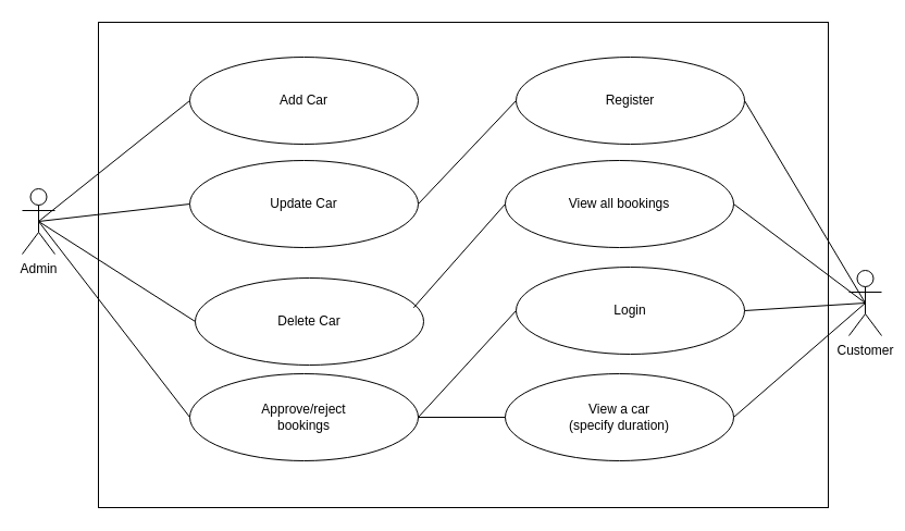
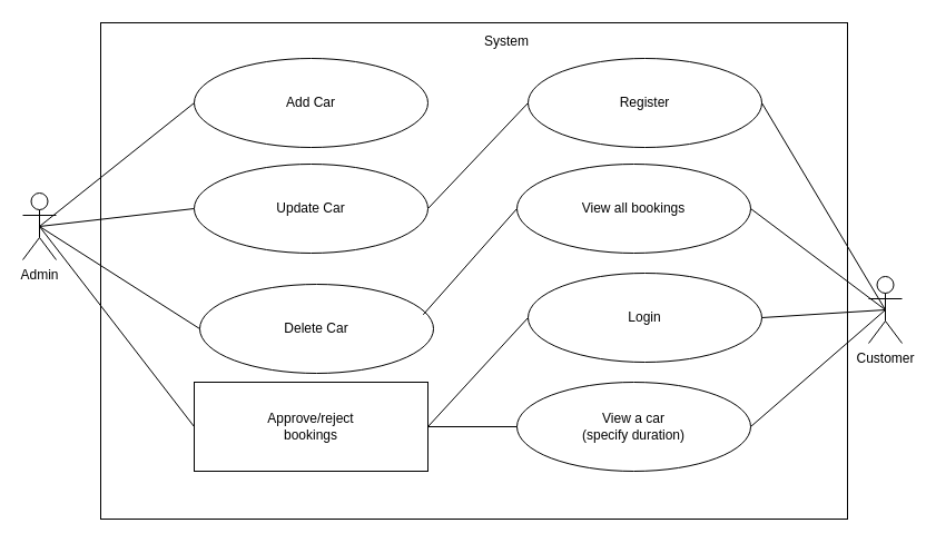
  <mxCell id="0" />
  <mxCell id="1" parent="0" />
  <mxCell id="2" value="&lt;div&gt;Add Car&lt;/div&gt;" style="ellipse;whiteSpace=wrap;html=1;" vertex="1" parent="1"><mxGeometry x="174" y="52" width="210" height="80" as="geometry" /></mxCell>
  <mxCell id="3" value="Delete Car" style="ellipse;whiteSpace=wrap;html=1;" vertex="1" parent="1"><mxGeometry x="179" y="255" width="210" height="80" as="geometry" /></mxCell>
- <mxCell id="4" value="Approve/reject&lt;div&gt;bookings&lt;/div&gt;" style="ellipse;whiteSpace=wrap;html=1;" vertex="1" parent="1"><mxGeometry x="174" y="343" width="210" height="80" as="geometry" /></mxCell>
+ <mxCell id="4" value="Approve/reject&lt;div&gt;bookings&lt;/div&gt;" style="whiteSpace=wrap;html=1;rounded=0;" vertex="1" parent="1"><mxGeometry x="174" y="343" width="210" height="80" as="geometry" /></mxCell>
  <mxCell id="5" value="Register" style="ellipse;whiteSpace=wrap;html=1;" vertex="1" parent="1"><mxGeometry x="474" y="52" width="210" height="80" as="geometry" /></mxCell>
  <mxCell id="6" value="View all bookings" style="ellipse;whiteSpace=wrap;html=1;" vertex="1" parent="1"><mxGeometry x="464" y="147" width="210" height="80" as="geometry" /></mxCell>
  <mxCell id="7" value="Login" style="ellipse;whiteSpace=wrap;html=1;" vertex="1" parent="1"><mxGeometry x="474" y="245" width="210" height="80" as="geometry" /></mxCell>
  <mxCell id="8" value="View a car&lt;div&gt;(specify duration)&lt;/div&gt;" style="ellipse;whiteSpace=wrap;html=1;" vertex="1" parent="1"><mxGeometry x="464" y="343" width="210" height="80" as="geometry" /></mxCell>
  <mxCell id="9" value="" style="endArrow=none;html=1;rounded=0;entryX=0;entryY=0.5;entryDx=0;entryDy=0;exitX=1;exitY=0.5;exitDx=0;exitDy=0;" edge="1" parent="1" source="25" target="5"><mxGeometry width="50" height="50" relative="1" as="geometry"><mxPoint x="430" y="192" as="sourcePoint" /><mxPoint x="480" y="142" as="targetPoint" /></mxGeometry></mxCell>
  <mxCell id="10" value="" style="endArrow=none;html=1;rounded=0;entryX=0;entryY=0.5;entryDx=0;entryDy=0;exitX=0.956;exitY=0.341;exitDx=0;exitDy=0;exitPerimeter=0;" edge="1" parent="1" source="3" target="6"><mxGeometry width="50" height="50" relative="1" as="geometry"><mxPoint x="425" y="302" as="sourcePoint" /><mxPoint x="510" y="182" as="targetPoint" /></mxGeometry></mxCell>
  <mxCell id="11" value="Admin" style="shape=umlActor;verticalLabelPosition=bottom;verticalAlign=top;html=1;outlineConnect=0;" vertex="1" parent="1"><mxGeometry x="20" y="173" width="30" height="60" as="geometry" /></mxCell>
  <mxCell id="12" value="" style="endArrow=none;html=1;rounded=0;exitX=1;exitY=0.5;exitDx=0;exitDy=0;entryX=0;entryY=0.5;entryDx=0;entryDy=0;" edge="1" parent="1" source="4" target="7"><mxGeometry width="50" height="50" relative="1" as="geometry"><mxPoint x="430" y="402" as="sourcePoint" /><mxPoint x="480" y="352" as="targetPoint" /></mxGeometry></mxCell>
  <mxCell id="13" value="" style="endArrow=none;html=1;rounded=0;exitX=1;exitY=0.5;exitDx=0;exitDy=0;entryX=0;entryY=0.5;entryDx=0;entryDy=0;" edge="1" parent="1" source="4" target="8"><mxGeometry width="50" height="50" relative="1" as="geometry"><mxPoint x="440" y="402" as="sourcePoint" /><mxPoint x="490" y="352" as="targetPoint" /></mxGeometry></mxCell>
+ <mxCell id="14" value="System" style="text;html=1;align=center;verticalAlign=middle;whiteSpace=wrap;rounded=0;" vertex="1" parent="1"><mxGeometry x="425" y="22" width="60" height="30" as="geometry" /></mxCell>
  <mxCell id="15" value="" style="endArrow=none;html=1;rounded=0;entryX=0;entryY=0.5;entryDx=0;entryDy=0;exitX=0.5;exitY=0.5;exitDx=0;exitDy=0;exitPerimeter=0;" edge="1" parent="1" source="11" target="2"><mxGeometry width="50" height="50" relative="1" as="geometry"><mxPoint x="90" y="162" as="sourcePoint" /><mxPoint x="217.79" y="81" as="targetPoint" /></mxGeometry></mxCell>
  <mxCell id="16" value="" style="endArrow=none;html=1;rounded=0;entryX=0.078;entryY=0.264;entryDx=0;entryDy=0;entryPerimeter=0;exitX=0.5;exitY=0.5;exitDx=0;exitDy=0;exitPerimeter=0;" edge="1" parent="1" source="25"><mxGeometry width="50" height="50" relative="1" as="geometry"><mxPoint x="73" y="142" as="sourcePoint" /><mxPoint x="216.02" y="177.76" as="targetPoint" /></mxGeometry></mxCell>
  <mxCell id="17" value="" style="endArrow=none;html=1;rounded=0;entryX=0;entryY=0.5;entryDx=0;entryDy=0;exitX=0.5;exitY=0.5;exitDx=0;exitDy=0;exitPerimeter=0;" edge="1" parent="1" source="11" target="3"><mxGeometry width="50" height="50" relative="1" as="geometry"><mxPoint x="95" y="162" as="sourcePoint" /><mxPoint x="217.2" y="281.01" as="targetPoint" /></mxGeometry></mxCell>
  <mxCell id="18" value="" style="endArrow=none;html=1;rounded=0;exitX=0.5;exitY=0.5;exitDx=0;exitDy=0;exitPerimeter=0;entryX=0;entryY=0.5;entryDx=0;entryDy=0;" edge="1" parent="1" source="11" target="4"><mxGeometry width="50" height="50" relative="1" as="geometry"><mxPoint x="64" y="233" as="sourcePoint" /><mxPoint x="216" y="385" as="targetPoint" /></mxGeometry></mxCell>
  <mxCell id="19" value="Customer" style="shape=umlActor;verticalLabelPosition=bottom;verticalAlign=top;html=1;outlineConnect=0;" vertex="1" parent="1"><mxGeometry x="780" y="248" width="30" height="60" as="geometry" /></mxCell>
  <mxCell id="20" value="" style="endArrow=none;html=1;rounded=0;entryX=0.5;entryY=0.5;entryDx=0;entryDy=0;entryPerimeter=0;exitX=1;exitY=0.5;exitDx=0;exitDy=0;" edge="1" parent="1" source="8" target="19"><mxGeometry width="50" height="50" relative="1" as="geometry"><mxPoint x="725.19" y="476.89" as="sourcePoint" /><mxPoint x="780" y="409" as="targetPoint" /></mxGeometry></mxCell>
  <mxCell id="21" value="" style="endArrow=none;html=1;rounded=0;entryX=0.5;entryY=0.5;entryDx=0;entryDy=0;entryPerimeter=0;exitX=1;exitY=0.5;exitDx=0;exitDy=0;" edge="1" parent="1" source="7" target="19"><mxGeometry width="50" height="50" relative="1" as="geometry"><mxPoint x="716" y="380" as="sourcePoint" /><mxPoint x="830" y="419" as="targetPoint" /></mxGeometry></mxCell>
  <mxCell id="22" value="" style="endArrow=none;html=1;rounded=0;entryX=1;entryY=0.5;entryDx=0;entryDy=0;exitX=0.5;exitY=0.5;exitDx=0;exitDy=0;exitPerimeter=0;" edge="1" parent="1" source="19" target="6"><mxGeometry width="50" height="50" relative="1" as="geometry"><mxPoint x="441" y="403" as="sourcePoint" /><mxPoint x="491" y="353" as="targetPoint" /></mxGeometry></mxCell>
  <mxCell id="23" value="" style="endArrow=none;html=1;rounded=0;entryX=1;entryY=0.5;entryDx=0;entryDy=0;exitX=0.5;exitY=0.5;exitDx=0;exitDy=0;exitPerimeter=0;" edge="1" parent="1" source="19" target="5"><mxGeometry width="50" height="50" relative="1" as="geometry"><mxPoint x="460" y="406" as="sourcePoint" /><mxPoint x="491" y="353" as="targetPoint" /></mxGeometry></mxCell>
  <mxCell id="24" value="" style="endArrow=none;html=1;rounded=0;entryX=0;entryY=0.5;entryDx=0;entryDy=0;exitX=0.5;exitY=0.5;exitDx=0;exitDy=0;exitPerimeter=0;" edge="1" parent="1" source="11" target="25"><mxGeometry width="50" height="50" relative="1" as="geometry"><mxPoint x="35" y="203" as="sourcePoint" /><mxPoint x="216.02" y="177.76" as="targetPoint" /></mxGeometry></mxCell>
  <mxCell id="25" value="Update Car" style="ellipse;whiteSpace=wrap;html=1;" vertex="1" parent="1"><mxGeometry x="174" y="147" width="210" height="80" as="geometry" /></mxCell>
  <mxCell id="26" value="" style="rounded=0;whiteSpace=wrap;html=1;fillColor=none;" vertex="1" parent="1"><mxGeometry x="90" y="20" width="671" height="446" as="geometry" /></mxCell>
